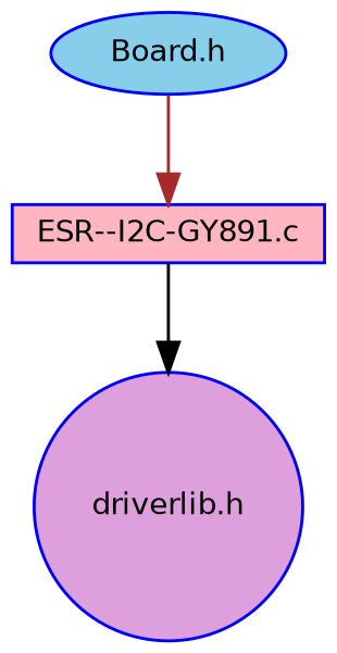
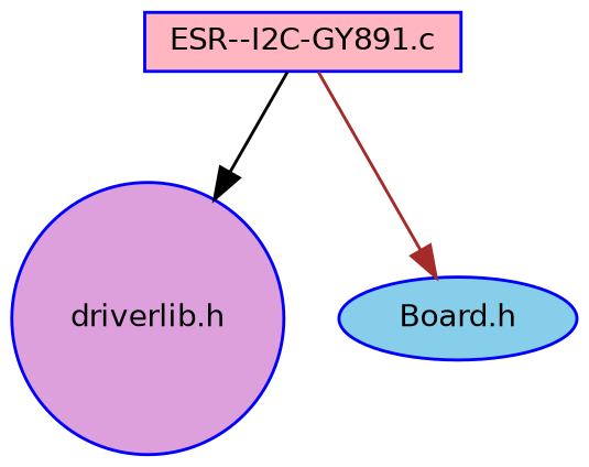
  digraph {
    node [color=blue fontname=Helvetica fontsize=10 style=filled]
    edge [fontname=Helvetica fontsize=10 labelfontname=Helvetica labelfontsize=10 style=solid]
    n1 [fillcolor=lightpink fontcolor=black height=0.2 label="ESR--I2C-GY891.c" shape=box width=0.4]
    n2 [fillcolor=plum height=0.2 label="driverlib.h" shape=circle width=0.4]
    n3 [fillcolor=skyblue height=0.2 label="Board.h" shape=ellipse width=0.4]
    n1 -> n2 [color=black]
-   n3 -> n1 [color=brown]
+   n1 -> n3 [color=brown]
  }
